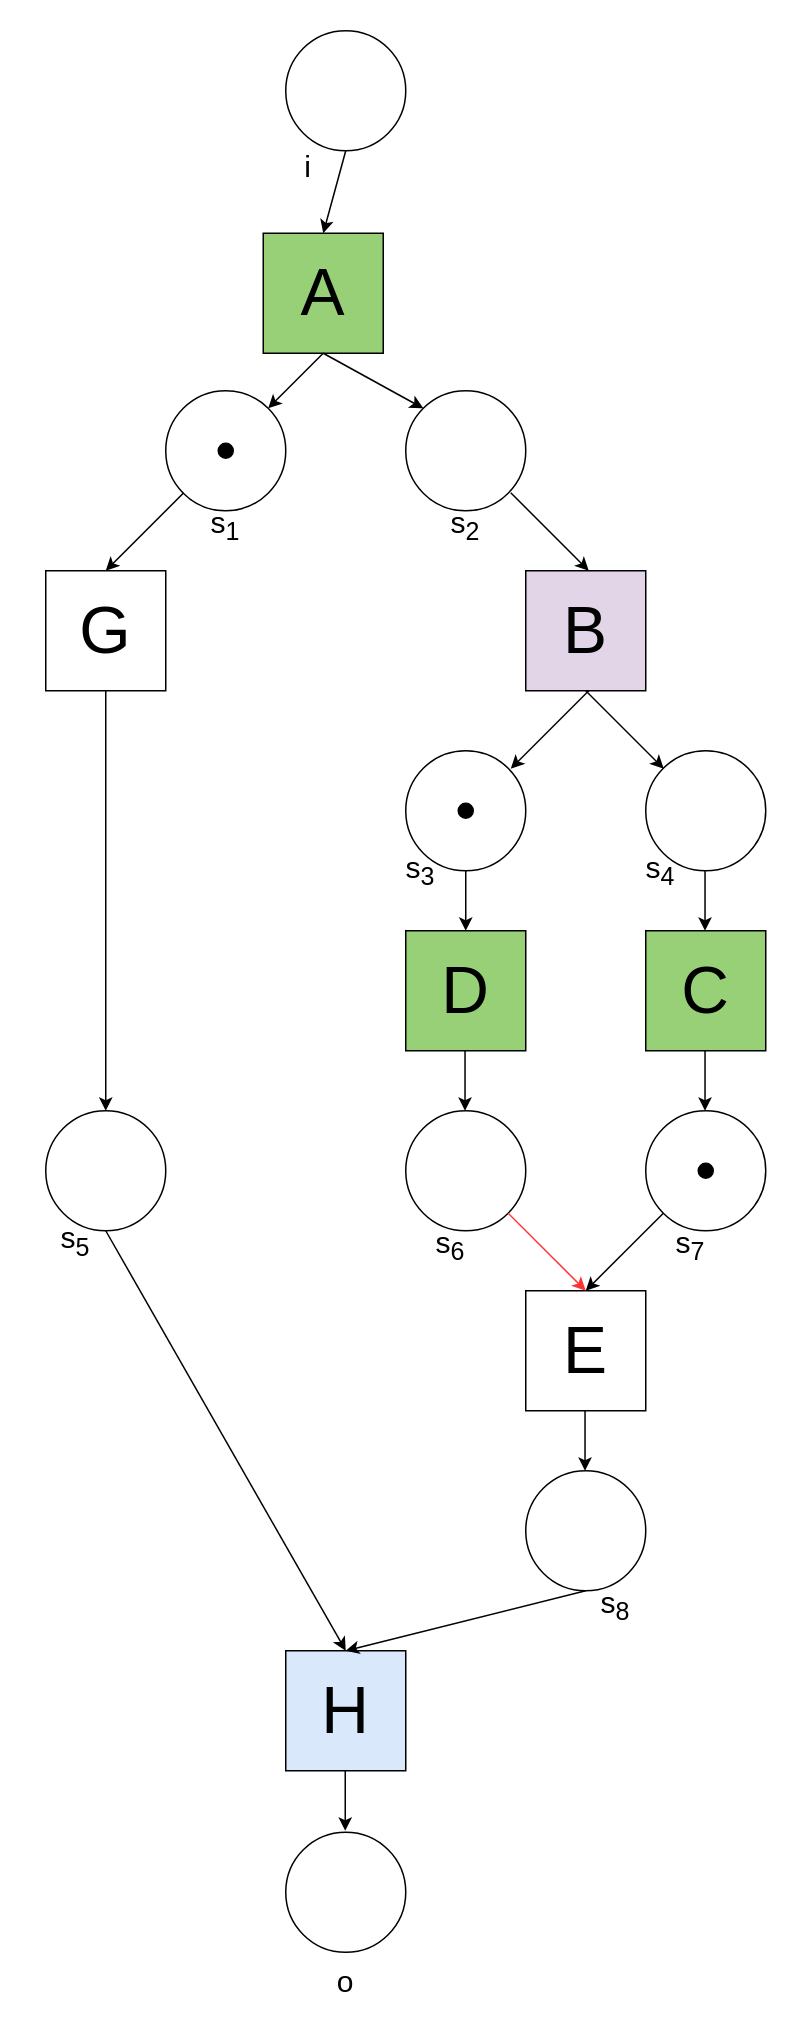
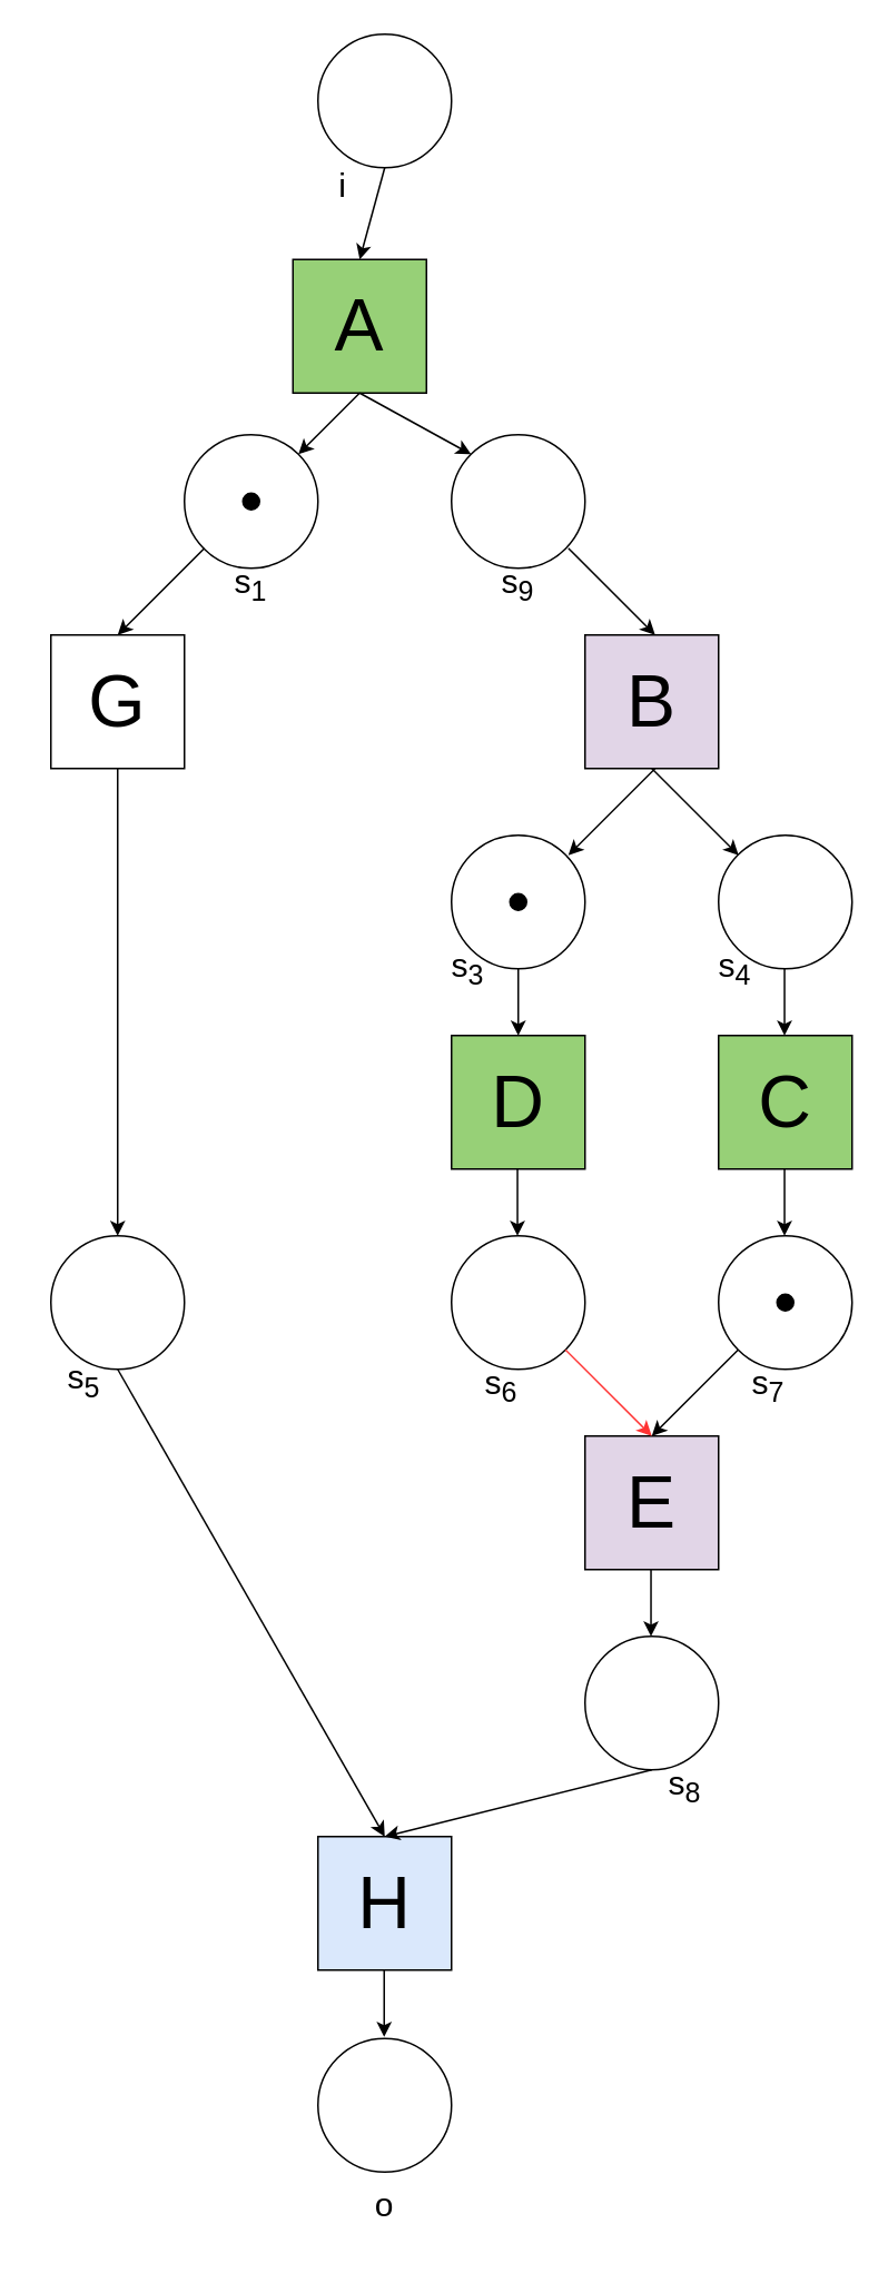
  <mxCell id="0" />
  <mxCell id="1" parent="0" />
  <mxCell id="2" value="" style="ellipse;whiteSpace=wrap;html=1;aspect=fixed;" vertex="1" parent="1"><mxGeometry x="190" y="20" width="80" height="80" as="geometry" /></mxCell>
  <mxCell id="3" value="A" style="rounded=0;whiteSpace=wrap;html=1;fontSize=44;fillColor=#97D077;" vertex="1" parent="1"><mxGeometry x="175" y="155" width="80" height="80" as="geometry" /></mxCell>
  <mxCell id="4" value="" style="ellipse;whiteSpace=wrap;html=1;aspect=fixed;" vertex="1" parent="1"><mxGeometry x="110" y="260" width="80" height="80" as="geometry" /></mxCell>
  <mxCell id="5" value="" style="ellipse;whiteSpace=wrap;html=1;aspect=fixed;" vertex="1" parent="1"><mxGeometry x="270" y="260" width="80" height="80" as="geometry" /></mxCell>
  <mxCell id="6" value="B" style="rounded=0;whiteSpace=wrap;html=1;fontSize=44;fillColor=#e1d5e7;" vertex="1" parent="1"><mxGeometry x="350" y="380" width="80" height="80" as="geometry" /></mxCell>
  <mxCell id="7" value="G" style="rounded=0;whiteSpace=wrap;html=1;fontSize=44;" vertex="1" parent="1"><mxGeometry x="30" y="380" width="80" height="80" as="geometry" /></mxCell>
  <mxCell id="8" value="C" style="rounded=0;whiteSpace=wrap;html=1;fontSize=44;fillColor=#97D077;" vertex="1" parent="1"><mxGeometry x="430" y="620" width="80" height="80" as="geometry" /></mxCell>
  <mxCell id="9" value="" style="ellipse;whiteSpace=wrap;html=1;aspect=fixed;" vertex="1" parent="1"><mxGeometry x="30" y="740" width="80" height="80" as="geometry" /></mxCell>
  <mxCell id="10" value="" style="ellipse;whiteSpace=wrap;html=1;aspect=fixed;" vertex="1" parent="1"><mxGeometry x="270" y="500" width="80" height="80" as="geometry" /></mxCell>
  <mxCell id="11" value="" style="ellipse;whiteSpace=wrap;html=1;aspect=fixed;" vertex="1" parent="1"><mxGeometry x="430" y="500" width="80" height="80" as="geometry" /></mxCell>
  <mxCell id="12" value="D" style="rounded=0;whiteSpace=wrap;html=1;fontSize=44;fillColor=#97d077;" vertex="1" parent="1"><mxGeometry x="270" y="620" width="80" height="80" as="geometry" /></mxCell>
  <mxCell id="13" value="" style="ellipse;whiteSpace=wrap;html=1;aspect=fixed;" vertex="1" parent="1"><mxGeometry x="430" y="740" width="80" height="80" as="geometry" /></mxCell>
  <mxCell id="14" value="" style="ellipse;whiteSpace=wrap;html=1;aspect=fixed;" vertex="1" parent="1"><mxGeometry x="270" y="740" width="80" height="80" as="geometry" /></mxCell>
- <mxCell id="15" value="E" style="rounded=0;whiteSpace=wrap;html=1;fontSize=44;" vertex="1" parent="1"><mxGeometry x="350" y="860" width="80" height="80" as="geometry" /></mxCell>
+ <mxCell id="15" value="E" style="rounded=0;whiteSpace=wrap;html=1;fontSize=44;fillColor=#e1d5e7;" vertex="1" parent="1"><mxGeometry x="350" y="860" width="80" height="80" as="geometry" /></mxCell>
  <mxCell id="16" value="" style="ellipse;whiteSpace=wrap;html=1;aspect=fixed;" vertex="1" parent="1"><mxGeometry x="350" y="980" width="80" height="80" as="geometry" /></mxCell>
  <mxCell id="17" value="H" style="rounded=0;whiteSpace=wrap;html=1;fontSize=44;fillColor=#dae8fc;" vertex="1" parent="1"><mxGeometry x="190" y="1100" width="80" height="80" as="geometry" /></mxCell>
  <mxCell id="18" value="" style="ellipse;whiteSpace=wrap;html=1;aspect=fixed;" vertex="1" parent="1"><mxGeometry x="190" y="1221" width="80" height="80" as="geometry" /></mxCell>
  <mxCell id="19" value="" style="endArrow=classic;html=1;rounded=0;curved=1;exitX=0.5;exitY=1;exitDx=0;exitDy=0;entryX=0.5;entryY=0;entryDx=0;entryDy=0;" edge="1" parent="1" source="2" target="3"><mxGeometry width="50" height="50" relative="1" as="geometry"><mxPoint x="290" y="350" as="sourcePoint" /><mxPoint x="330" y="350" as="targetPoint" /></mxGeometry></mxCell>
  <mxCell id="20" value="" style="endArrow=classic;html=1;rounded=0;curved=1;exitX=0.5;exitY=1;exitDx=0;exitDy=0;entryX=0;entryY=0;entryDx=0;entryDy=0;" edge="1" parent="1" source="3" target="5"><mxGeometry width="50" height="50" relative="1" as="geometry"><mxPoint x="290" y="350" as="sourcePoint" /><mxPoint x="330" y="350" as="targetPoint" /></mxGeometry></mxCell>
  <mxCell id="21" value="" style="endArrow=classic;html=1;rounded=0;curved=1;exitX=0.5;exitY=1;exitDx=0;exitDy=0;entryX=1;entryY=0;entryDx=0;entryDy=0;" edge="1" parent="1" source="3" target="4"><mxGeometry width="50" height="50" relative="1" as="geometry"><mxPoint x="240" y="230" as="sourcePoint" /><mxPoint x="292" y="282" as="targetPoint" /></mxGeometry></mxCell>
  <mxCell id="22" value="" style="endArrow=classic;html=1;rounded=0;curved=1;exitX=0.5;exitY=1;exitDx=0;exitDy=0;entryX=1;entryY=0;entryDx=0;entryDy=0;" edge="1" parent="1"><mxGeometry width="50" height="50" relative="1" as="geometry"><mxPoint x="122" y="328" as="sourcePoint" /><mxPoint x="70" y="380" as="targetPoint" /></mxGeometry></mxCell>
  <mxCell id="23" value="" style="endArrow=classic;html=1;rounded=0;curved=1;exitX=0.5;exitY=1;exitDx=0;exitDy=0;entryX=0;entryY=0;entryDx=0;entryDy=0;" edge="1" parent="1"><mxGeometry width="50" height="50" relative="1" as="geometry"><mxPoint x="340" y="328" as="sourcePoint" /><mxPoint x="392" y="380" as="targetPoint" /></mxGeometry></mxCell>
  <mxCell id="24" value="" style="endArrow=classic;html=1;rounded=0;curved=1;exitX=0.5;exitY=1;exitDx=0;exitDy=0;entryX=0;entryY=0;entryDx=0;entryDy=0;" edge="1" parent="1"><mxGeometry width="50" height="50" relative="1" as="geometry"><mxPoint x="390" y="460" as="sourcePoint" /><mxPoint x="442" y="512" as="targetPoint" /></mxGeometry></mxCell>
  <mxCell id="25" value="" style="endArrow=classic;html=1;rounded=0;curved=1;exitX=0.5;exitY=1;exitDx=0;exitDy=0;entryX=1;entryY=0;entryDx=0;entryDy=0;" edge="1" parent="1"><mxGeometry width="50" height="50" relative="1" as="geometry"><mxPoint x="392" y="460" as="sourcePoint" /><mxPoint x="340" y="512" as="targetPoint" /></mxGeometry></mxCell>
  <mxCell id="26" value="" style="endArrow=classic;html=1;rounded=0;curved=1;entryX=0.5;entryY=0;entryDx=0;entryDy=0;exitX=0;exitY=1;exitDx=0;exitDy=0;" edge="1" parent="1" source="13" target="15"><mxGeometry width="50" height="50" relative="1" as="geometry"><mxPoint x="410" y="800" as="sourcePoint" /><mxPoint x="400" y="807" as="targetPoint" /></mxGeometry></mxCell>
  <mxCell id="27" value="" style="endArrow=classic;html=1;rounded=0;curved=1;entryX=0.5;entryY=0;entryDx=0;entryDy=0;exitX=1;exitY=1;exitDx=0;exitDy=0;strokeColor=#FF3333;" edge="1" parent="1" source="14" target="15"><mxGeometry width="50" height="50" relative="1" as="geometry"><mxPoint x="330" y="830" as="sourcePoint" /><mxPoint x="400" y="807" as="targetPoint" /></mxGeometry></mxCell>
  <mxCell id="28" value="" style="endArrow=classic;html=1;rounded=0;curved=1;exitX=0.5;exitY=1;exitDx=0;exitDy=0;entryX=0.5;entryY=0;entryDx=0;entryDy=0;" edge="1" parent="1" source="10" target="12"><mxGeometry width="50" height="50" relative="1" as="geometry"><mxPoint x="290" y="630" as="sourcePoint" /><mxPoint x="330" y="630" as="targetPoint" /></mxGeometry></mxCell>
  <mxCell id="29" value="" style="endArrow=classic;html=1;rounded=0;curved=1;exitX=0.5;exitY=1;exitDx=0;exitDy=0;entryX=0.5;entryY=0;entryDx=0;entryDy=0;" edge="1" parent="1"><mxGeometry width="50" height="50" relative="1" as="geometry"><mxPoint x="469.52" y="580" as="sourcePoint" /><mxPoint x="469.52" y="620" as="targetPoint" /></mxGeometry></mxCell>
  <mxCell id="30" value="" style="endArrow=classic;html=1;rounded=0;curved=1;exitX=0.5;exitY=1;exitDx=0;exitDy=0;entryX=0.5;entryY=0;entryDx=0;entryDy=0;" edge="1" parent="1"><mxGeometry width="50" height="50" relative="1" as="geometry"><mxPoint x="309.52" y="700" as="sourcePoint" /><mxPoint x="309.52" y="740" as="targetPoint" /></mxGeometry></mxCell>
  <mxCell id="31" value="" style="endArrow=classic;html=1;rounded=0;curved=1;exitX=0.5;exitY=1;exitDx=0;exitDy=0;entryX=0.5;entryY=0;entryDx=0;entryDy=0;" edge="1" parent="1"><mxGeometry width="50" height="50" relative="1" as="geometry"><mxPoint x="469.52" y="700" as="sourcePoint" /><mxPoint x="469.52" y="740" as="targetPoint" /></mxGeometry></mxCell>
  <mxCell id="32" value="" style="endArrow=classic;html=1;rounded=0;curved=1;entryX=0.5;entryY=0;entryDx=0;entryDy=0;exitX=0.5;exitY=1;exitDx=0;exitDy=0;" edge="1" parent="1" source="7" target="9"><mxGeometry width="50" height="50" relative="1" as="geometry"><mxPoint x="100" y="490" as="sourcePoint" /><mxPoint x="110" y="480" as="targetPoint" /></mxGeometry></mxCell>
  <mxCell id="33" value="" style="endArrow=classic;html=1;rounded=0;curved=1;entryX=0.5;entryY=0;entryDx=0;entryDy=0;exitX=0.5;exitY=1;exitDx=0;exitDy=0;" edge="1" parent="1" source="9" target="17"><mxGeometry width="50" height="50" relative="1" as="geometry"><mxPoint x="70" y="600" as="sourcePoint" /><mxPoint x="220" y="910" as="targetPoint" /></mxGeometry></mxCell>
  <mxCell id="34" value="" style="endArrow=classic;html=1;rounded=0;curved=1;exitX=0.5;exitY=1;exitDx=0;exitDy=0;entryX=0.5;entryY=0;entryDx=0;entryDy=0;" edge="1" parent="1" source="16" target="17"><mxGeometry width="50" height="50" relative="1" as="geometry"><mxPoint x="290" y="830" as="sourcePoint" /><mxPoint x="260" y="1050" as="targetPoint" /></mxGeometry></mxCell>
  <mxCell id="35" value="" style="endArrow=classic;html=1;rounded=0;curved=1;exitX=0.5;exitY=1;exitDx=0;exitDy=0;entryX=0.5;entryY=0;entryDx=0;entryDy=0;" edge="1" parent="1"><mxGeometry width="50" height="50" relative="1" as="geometry"><mxPoint x="389.52" y="940" as="sourcePoint" /><mxPoint x="389.52" y="980" as="targetPoint" /></mxGeometry></mxCell>
  <mxCell id="36" value="" style="endArrow=classic;html=1;rounded=0;curved=1;exitX=0.5;exitY=1;exitDx=0;exitDy=0;entryX=0.5;entryY=0;entryDx=0;entryDy=0;" edge="1" parent="1"><mxGeometry width="50" height="50" relative="1" as="geometry"><mxPoint x="229.66" y="1180" as="sourcePoint" /><mxPoint x="229.66" y="1220" as="targetPoint" /></mxGeometry></mxCell>
  <mxCell id="37" value="" style="ellipse;whiteSpace=wrap;html=1;aspect=fixed;fillColor=#000000;" vertex="1" parent="1"><mxGeometry x="465" y="775" width="10" height="10" as="geometry" /></mxCell>
  <mxCell id="38" value="s&lt;sub&gt;1&lt;/sub&gt;" style="text;html=1;strokeColor=none;fillColor=none;align=center;verticalAlign=middle;whiteSpace=wrap;rounded=0;fontSize=20;" vertex="1" parent="1"><mxGeometry x="120" y="330" width="60" height="40" as="geometry" /></mxCell>
- <mxCell id="39" value="s&lt;sub&gt;2&lt;/sub&gt;" style="text;html=1;strokeColor=none;fillColor=none;align=center;verticalAlign=middle;whiteSpace=wrap;rounded=0;fontSize=20;" vertex="1" parent="1"><mxGeometry x="280" y="330" width="60" height="40" as="geometry" /></mxCell>
+ <mxCell id="39" value="s&lt;sub&gt;9&lt;/sub&gt;" style="text;html=1;strokeColor=none;fillColor=none;align=center;verticalAlign=middle;whiteSpace=wrap;rounded=0;fontSize=20;" vertex="1" parent="1"><mxGeometry x="280" y="330" width="60" height="40" as="geometry" /></mxCell>
  <mxCell id="40" value="i" style="text;html=1;strokeColor=none;fillColor=none;align=center;verticalAlign=middle;whiteSpace=wrap;rounded=0;fontSize=20;" vertex="1" parent="1"><mxGeometry x="175" y="90" width="60" height="40" as="geometry" /></mxCell>
  <mxCell id="41" value="o" style="text;html=1;strokeColor=none;fillColor=none;align=center;verticalAlign=middle;whiteSpace=wrap;rounded=0;fontSize=20;" vertex="1" parent="1"><mxGeometry x="200" y="1300" width="60" height="40" as="geometry" /></mxCell>
  <mxCell id="42" value="s&lt;sub&gt;3&lt;/sub&gt;" style="text;html=1;strokeColor=none;fillColor=none;align=center;verticalAlign=middle;whiteSpace=wrap;rounded=0;fontSize=20;" vertex="1" parent="1"><mxGeometry x="250" y="560" width="60" height="40" as="geometry" /></mxCell>
  <mxCell id="43" value="s&lt;sub&gt;4&lt;/sub&gt;" style="text;html=1;strokeColor=none;fillColor=none;align=center;verticalAlign=middle;whiteSpace=wrap;rounded=0;fontSize=20;" vertex="1" parent="1"><mxGeometry x="410" y="560" width="60" height="40" as="geometry" /></mxCell>
  <mxCell id="44" value="s&lt;sub&gt;5&lt;/sub&gt;" style="text;html=1;strokeColor=none;fillColor=none;align=center;verticalAlign=middle;whiteSpace=wrap;rounded=0;fontSize=20;" vertex="1" parent="1"><mxGeometry x="20" y="807" width="60" height="40" as="geometry" /></mxCell>
  <mxCell id="45" value="s&lt;sub&gt;6&lt;/sub&gt;" style="text;html=1;strokeColor=none;fillColor=none;align=center;verticalAlign=middle;whiteSpace=wrap;rounded=0;fontSize=20;" vertex="1" parent="1"><mxGeometry x="270" y="810" width="60" height="40" as="geometry" /></mxCell>
  <mxCell id="46" value="s&lt;sub&gt;7&lt;/sub&gt;" style="text;html=1;strokeColor=none;fillColor=none;align=center;verticalAlign=middle;whiteSpace=wrap;rounded=0;fontSize=20;" vertex="1" parent="1"><mxGeometry x="430" y="810" width="60" height="40" as="geometry" /></mxCell>
  <mxCell id="47" value="s&lt;sub&gt;8&lt;/sub&gt;" style="text;html=1;strokeColor=none;fillColor=none;align=center;verticalAlign=middle;whiteSpace=wrap;rounded=0;fontSize=20;" vertex="1" parent="1"><mxGeometry x="380" y="1050" width="60" height="40" as="geometry" /></mxCell>
  <mxCell id="48" value="" style="ellipse;whiteSpace=wrap;html=1;aspect=fixed;fillColor=#000000;" vertex="1" parent="1"><mxGeometry x="145" y="295" width="10" height="10" as="geometry" /></mxCell>
  <mxCell id="49" value="" style="ellipse;whiteSpace=wrap;html=1;aspect=fixed;fillColor=#000000;" vertex="1" parent="1"><mxGeometry x="305" y="535" width="10" height="10" as="geometry" /></mxCell>
